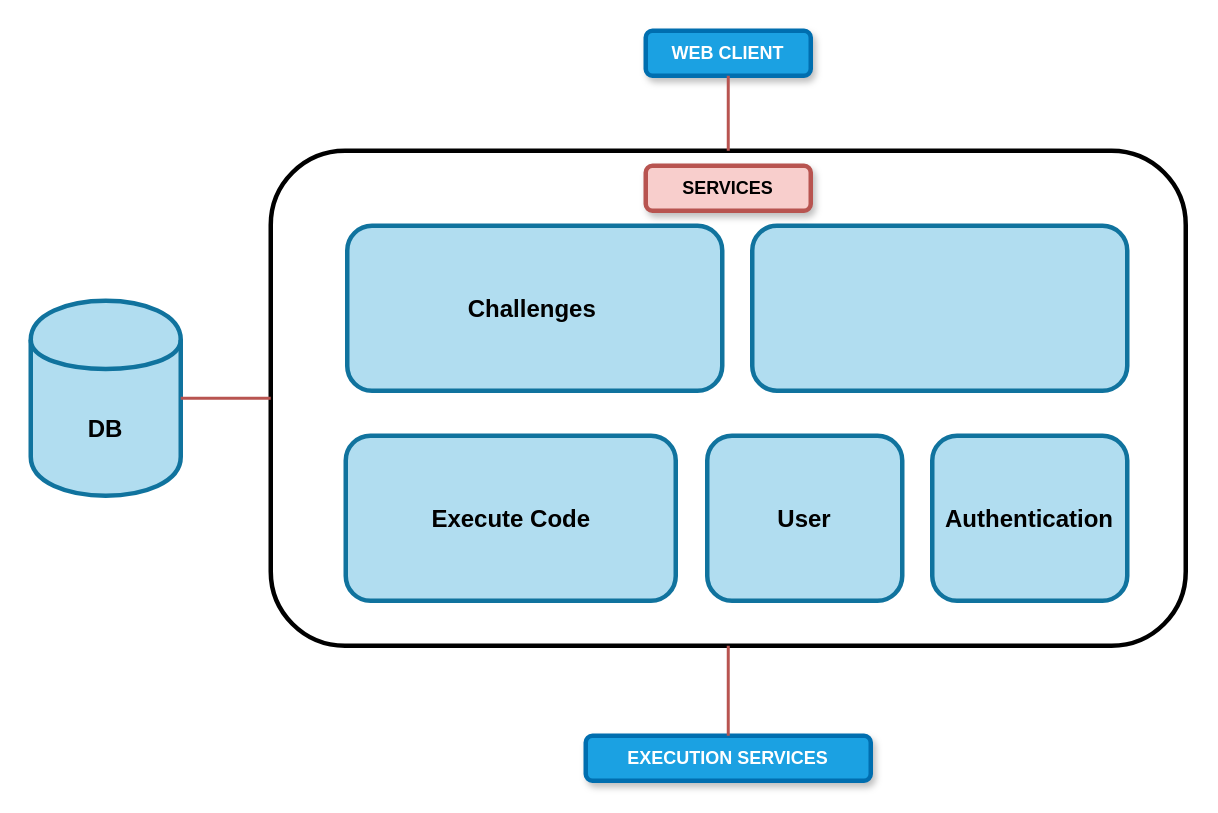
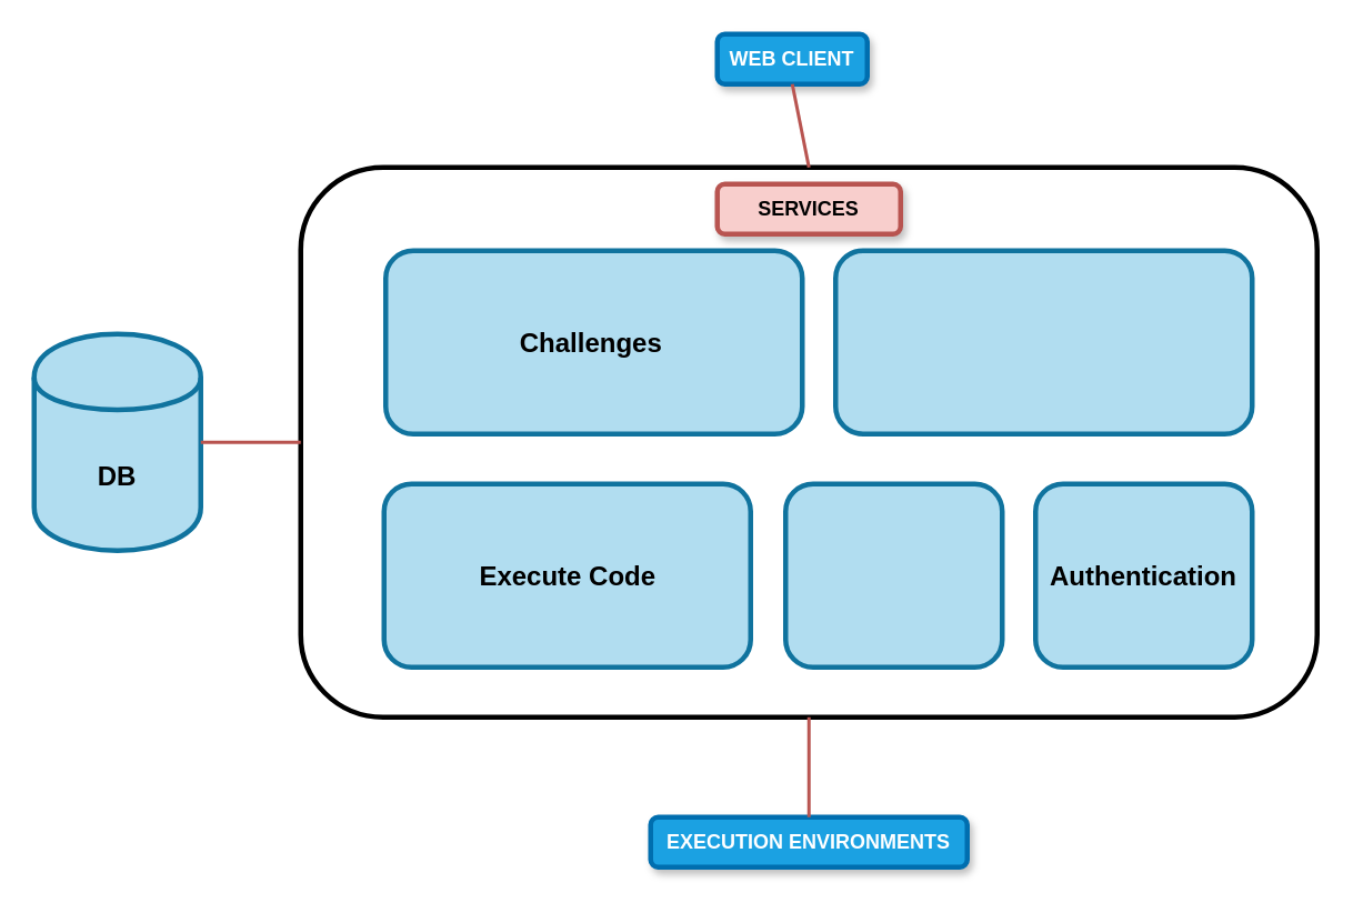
  <mxCell id="0" />
  <mxCell id="1" parent="0" />
  <mxCell id="2" value="" style="rounded=1;whiteSpace=wrap;html=1;strokeWidth=3;" parent="1" vertex="1"><mxGeometry x="180" y="100" width="610" height="330" as="geometry" /></mxCell>
  <mxCell id="3" value="&lt;h2&gt;&lt;font style=&quot;font-size: 16px&quot;&gt;DB&lt;/font&gt;&lt;/h2&gt;" style="shape=cylinder;whiteSpace=wrap;html=1;boundedLbl=1;backgroundOutline=1;rounded=0;strokeWidth=3;fillColor=#b1ddf0;strokeColor=#10739e;" parent="1" vertex="1"><mxGeometry x="20" y="200" width="100" height="130" as="geometry" /></mxCell>
  <mxCell id="4" value="" style="endArrow=none;html=1;strokeColor=#b85450;strokeWidth=2;fillColor=#f8cecc;entryX=0;entryY=0.5;entryDx=0;entryDy=0;exitX=1;exitY=0.5;exitDx=0;exitDy=0;" parent="1" source="3" target="2" edge="1"><mxGeometry width="50" height="50" relative="1" as="geometry"><mxPoint x="116" y="230" as="sourcePoint" /><mxPoint x="176" y="230" as="targetPoint" /></mxGeometry></mxCell>
- <mxCell id="5" value="&lt;b&gt;EXECUTION SERVICES&lt;/b&gt;" style="rounded=1;whiteSpace=wrap;html=1;shadow=1;glass=0;strokeColor=#006EAF;strokeWidth=3;fillColor=#1ba1e2;fontColor=#ffffff;" parent="1" vertex="1"><mxGeometry x="390" y="490" width="190" height="30" as="geometry" /></mxCell>
+ <mxCell id="5" value="&lt;b&gt;EXECUTION ENVIRONMENTS&lt;/b&gt;" style="rounded=1;whiteSpace=wrap;html=1;shadow=1;glass=0;strokeColor=#006EAF;strokeWidth=3;fillColor=#1ba1e2;fontColor=#ffffff;" parent="1" vertex="1"><mxGeometry x="390" y="490" width="190" height="30" as="geometry" /></mxCell>
  <mxCell id="6" value="&lt;h2&gt;&lt;br&gt;&lt;/h2&gt;" style="rounded=1;whiteSpace=wrap;html=1;strokeColor=#10739e;strokeWidth=3;fillColor=#b1ddf0;" parent="1" vertex="1"><mxGeometry x="471" y="290" width="130" height="110" as="geometry" /></mxCell>
  <mxCell id="7" value="&lt;h2&gt;&lt;br&gt;&lt;/h2&gt;" style="rounded=1;whiteSpace=wrap;html=1;strokeColor=#10739e;strokeWidth=3;fillColor=#b1ddf0;" parent="1" vertex="1"><mxGeometry x="231" y="150" width="250" height="110" as="geometry" /></mxCell>
  <mxCell id="8" value="&lt;h2&gt;&lt;br&gt;&lt;/h2&gt;" style="rounded=1;whiteSpace=wrap;html=1;strokeColor=#10739e;strokeWidth=3;fillColor=#b1ddf0;" parent="1" vertex="1"><mxGeometry x="230" y="290" width="220" height="110" as="geometry" /></mxCell>
  <mxCell id="9" value="&lt;h2&gt;&lt;br&gt;&lt;/h2&gt;" style="rounded=1;whiteSpace=wrap;html=1;strokeColor=#10739e;strokeWidth=3;fillColor=#b1ddf0;" parent="1" vertex="1"><mxGeometry x="501" y="150" width="250" height="110" as="geometry" /></mxCell>
  <mxCell id="10" value="&lt;h2&gt;&lt;br&gt;&lt;/h2&gt;" style="rounded=1;whiteSpace=wrap;html=1;strokeColor=#10739e;strokeWidth=3;fillColor=#b1ddf0;" parent="1" vertex="1"><mxGeometry x="621" y="290" width="130" height="110" as="geometry" /></mxCell>
  <mxCell id="11" value="&lt;h2&gt;&lt;font style=&quot;font-size: 16px&quot;&gt;Authentication&lt;/font&gt;&lt;/h2&gt;" style="text;html=1;strokeColor=none;fillColor=none;align=center;verticalAlign=middle;whiteSpace=wrap;rounded=0;glass=0;comic=0;" parent="1" vertex="1"><mxGeometry x="626" y="335" width="120" height="20" as="geometry" /></mxCell>
- <mxCell id="12" value="&lt;h2&gt;&lt;font style=&quot;font-size: 16px&quot;&gt;User&lt;/font&gt;&lt;/h2&gt;" style="text;html=1;strokeColor=none;fillColor=none;align=center;verticalAlign=middle;whiteSpace=wrap;rounded=0;glass=0;comic=0;" parent="1" vertex="1"><mxGeometry x="511" y="335" width="50" height="20" as="geometry" /></mxCell>
  <mxCell id="13" value="&lt;h2&gt;&lt;font style=&quot;font-size: 16px&quot;&gt;Execute Code&lt;/font&gt;&lt;/h2&gt;" style="text;html=1;strokeColor=none;fillColor=none;align=center;verticalAlign=middle;whiteSpace=wrap;rounded=0;glass=0;comic=0;" parent="1" vertex="1"><mxGeometry x="279.5" y="335" width="121" height="20" as="geometry" /></mxCell>
  <mxCell id="14" value="&lt;h2&gt;&lt;font style=&quot;font-size: 16px&quot;&gt;Challenges&lt;/font&gt;&lt;/h2&gt;" style="text;html=1;strokeColor=none;fillColor=none;align=center;verticalAlign=middle;whiteSpace=wrap;rounded=0;glass=0;comic=0;" parent="1" vertex="1"><mxGeometry x="304" y="195" width="101" height="20" as="geometry" /></mxCell>
  <mxCell id="15" value="" style="endArrow=none;html=1;strokeColor=#b85450;strokeWidth=2;fillColor=#f8cecc;entryX=0.5;entryY=0;entryDx=0;entryDy=0;exitX=0.5;exitY=1;exitDx=0;exitDy=0;startArrow=none;startFill=0;endFill=0;" parent="1" source="2" target="5" edge="1"><mxGeometry width="50" height="50" relative="1" as="geometry"><mxPoint x="130" y="280" as="sourcePoint" /><mxPoint x="190" y="280" as="targetPoint" /></mxGeometry></mxCell>
- <mxCell id="16" value="&lt;b&gt;WEB CLIENT&lt;/b&gt;" style="rounded=1;whiteSpace=wrap;html=1;shadow=1;glass=0;strokeColor=#006EAF;strokeWidth=3;fillColor=#1ba1e2;fontColor=#ffffff;" parent="1" vertex="1"><mxGeometry x="430" y="20" width="110" height="30" as="geometry" /></mxCell>
+ <mxCell id="16" value="&lt;b&gt;WEB CLIENT&lt;/b&gt;" style="rounded=1;whiteSpace=wrap;html=1;shadow=1;glass=0;strokeColor=#006EAF;strokeWidth=3;fillColor=#1ba1e2;fontColor=#ffffff;" parent="1" vertex="1"><mxGeometry x="430" y="20" width="90" height="30" as="geometry" /></mxCell>
  <mxCell id="17" value="" style="endArrow=none;html=1;strokeColor=#b85450;strokeWidth=2;fillColor=#f8cecc;exitX=0.5;exitY=1;exitDx=0;exitDy=0;entryX=0.5;entryY=0;entryDx=0;entryDy=0;" parent="1" source="16" target="2" edge="1"><mxGeometry width="50" height="50" relative="1" as="geometry"><mxPoint x="485" y="50" as="sourcePoint" /><mxPoint x="631" y="70" as="targetPoint" /></mxGeometry></mxCell>
  <mxCell id="18" value="&lt;b&gt;SERVICES&lt;/b&gt;" style="rounded=1;whiteSpace=wrap;html=1;shadow=1;glass=0;strokeColor=#b85450;strokeWidth=3;fillColor=#f8cecc;rotation=0;" parent="1" vertex="1"><mxGeometry x="430" y="110" width="110" height="30" as="geometry" /></mxCell>
